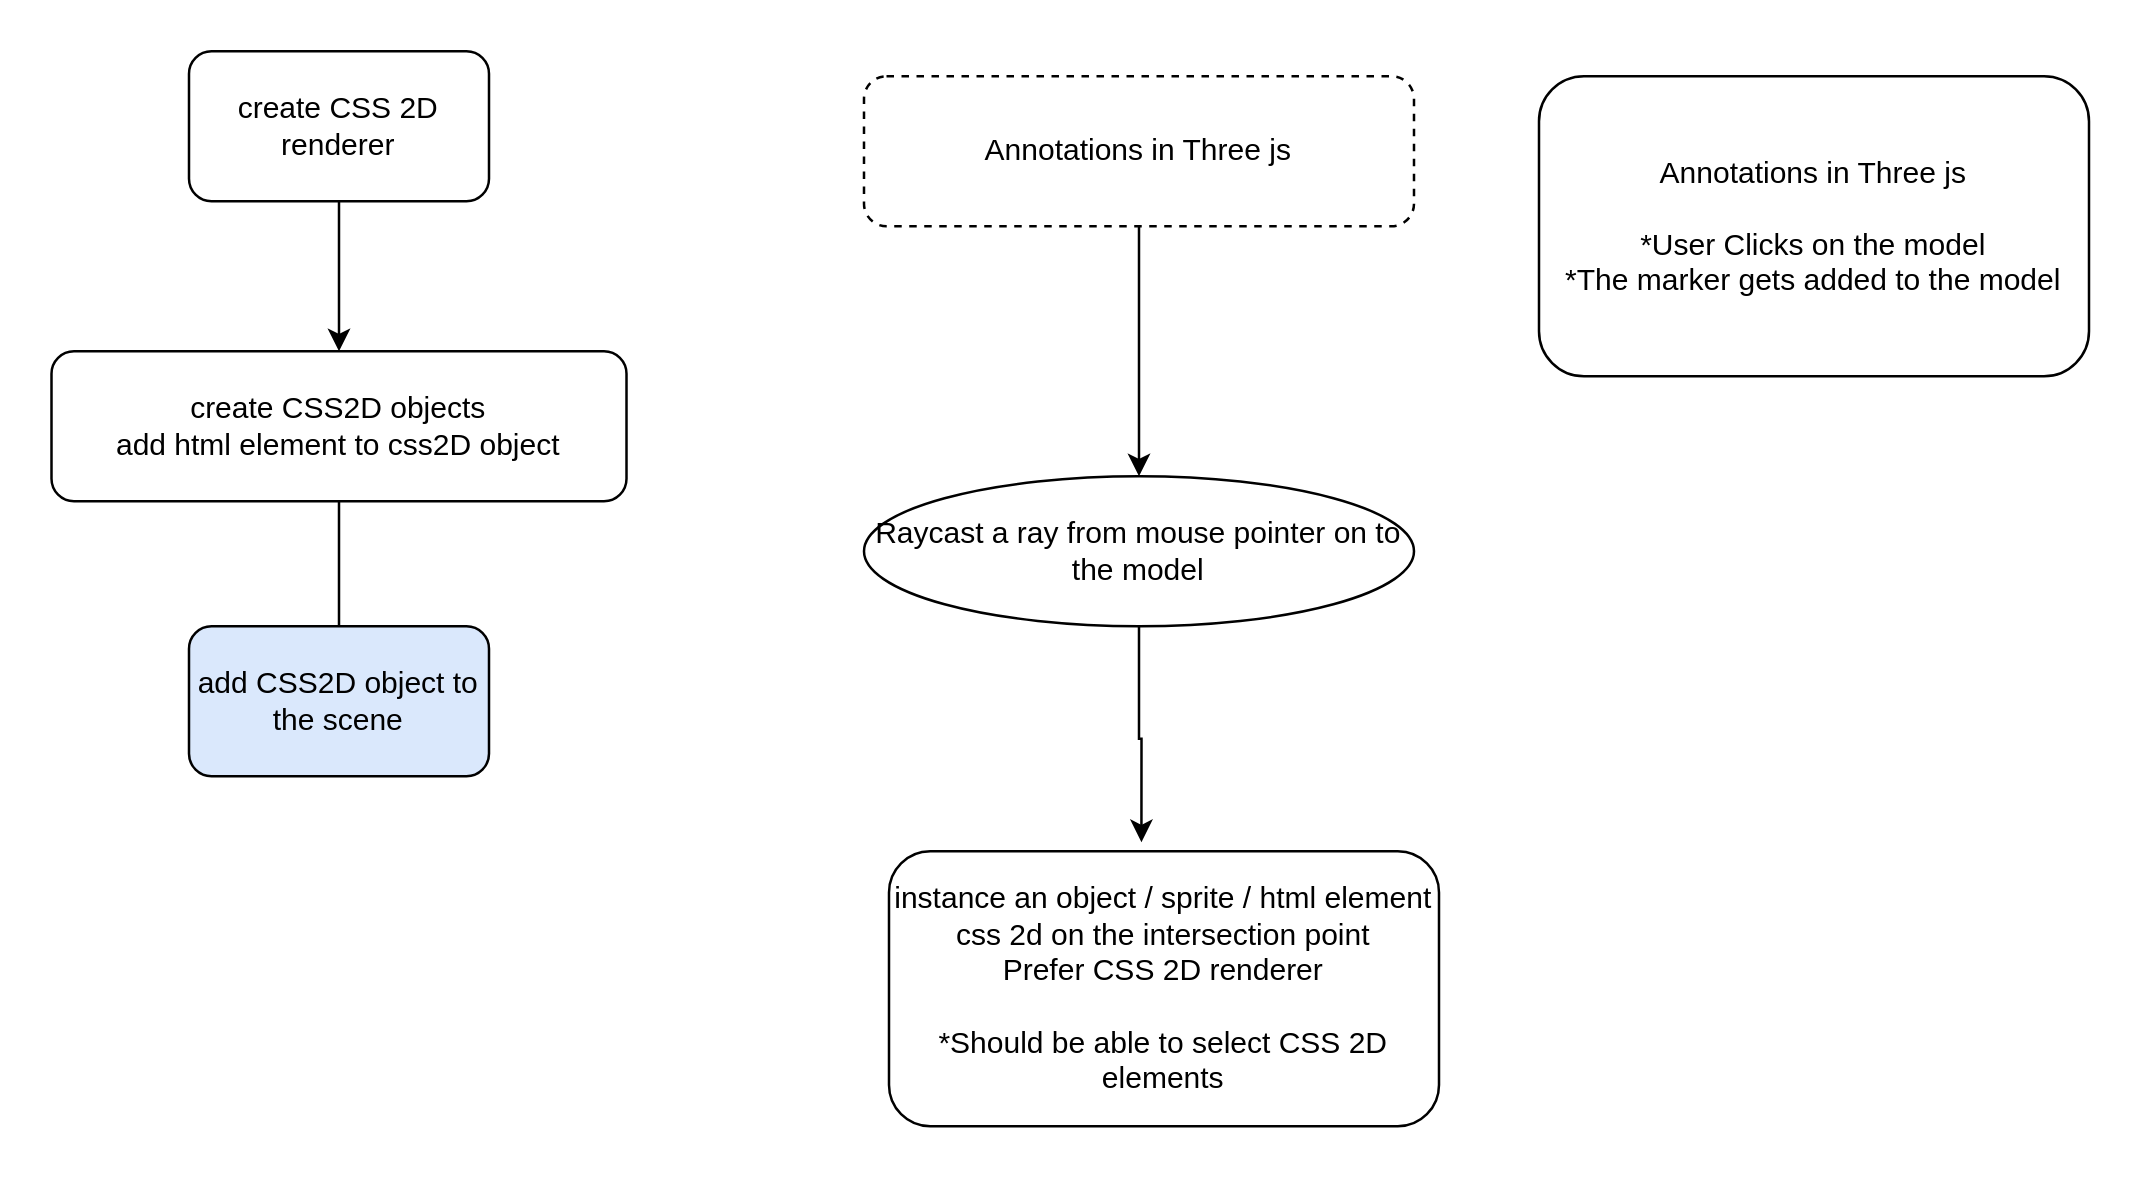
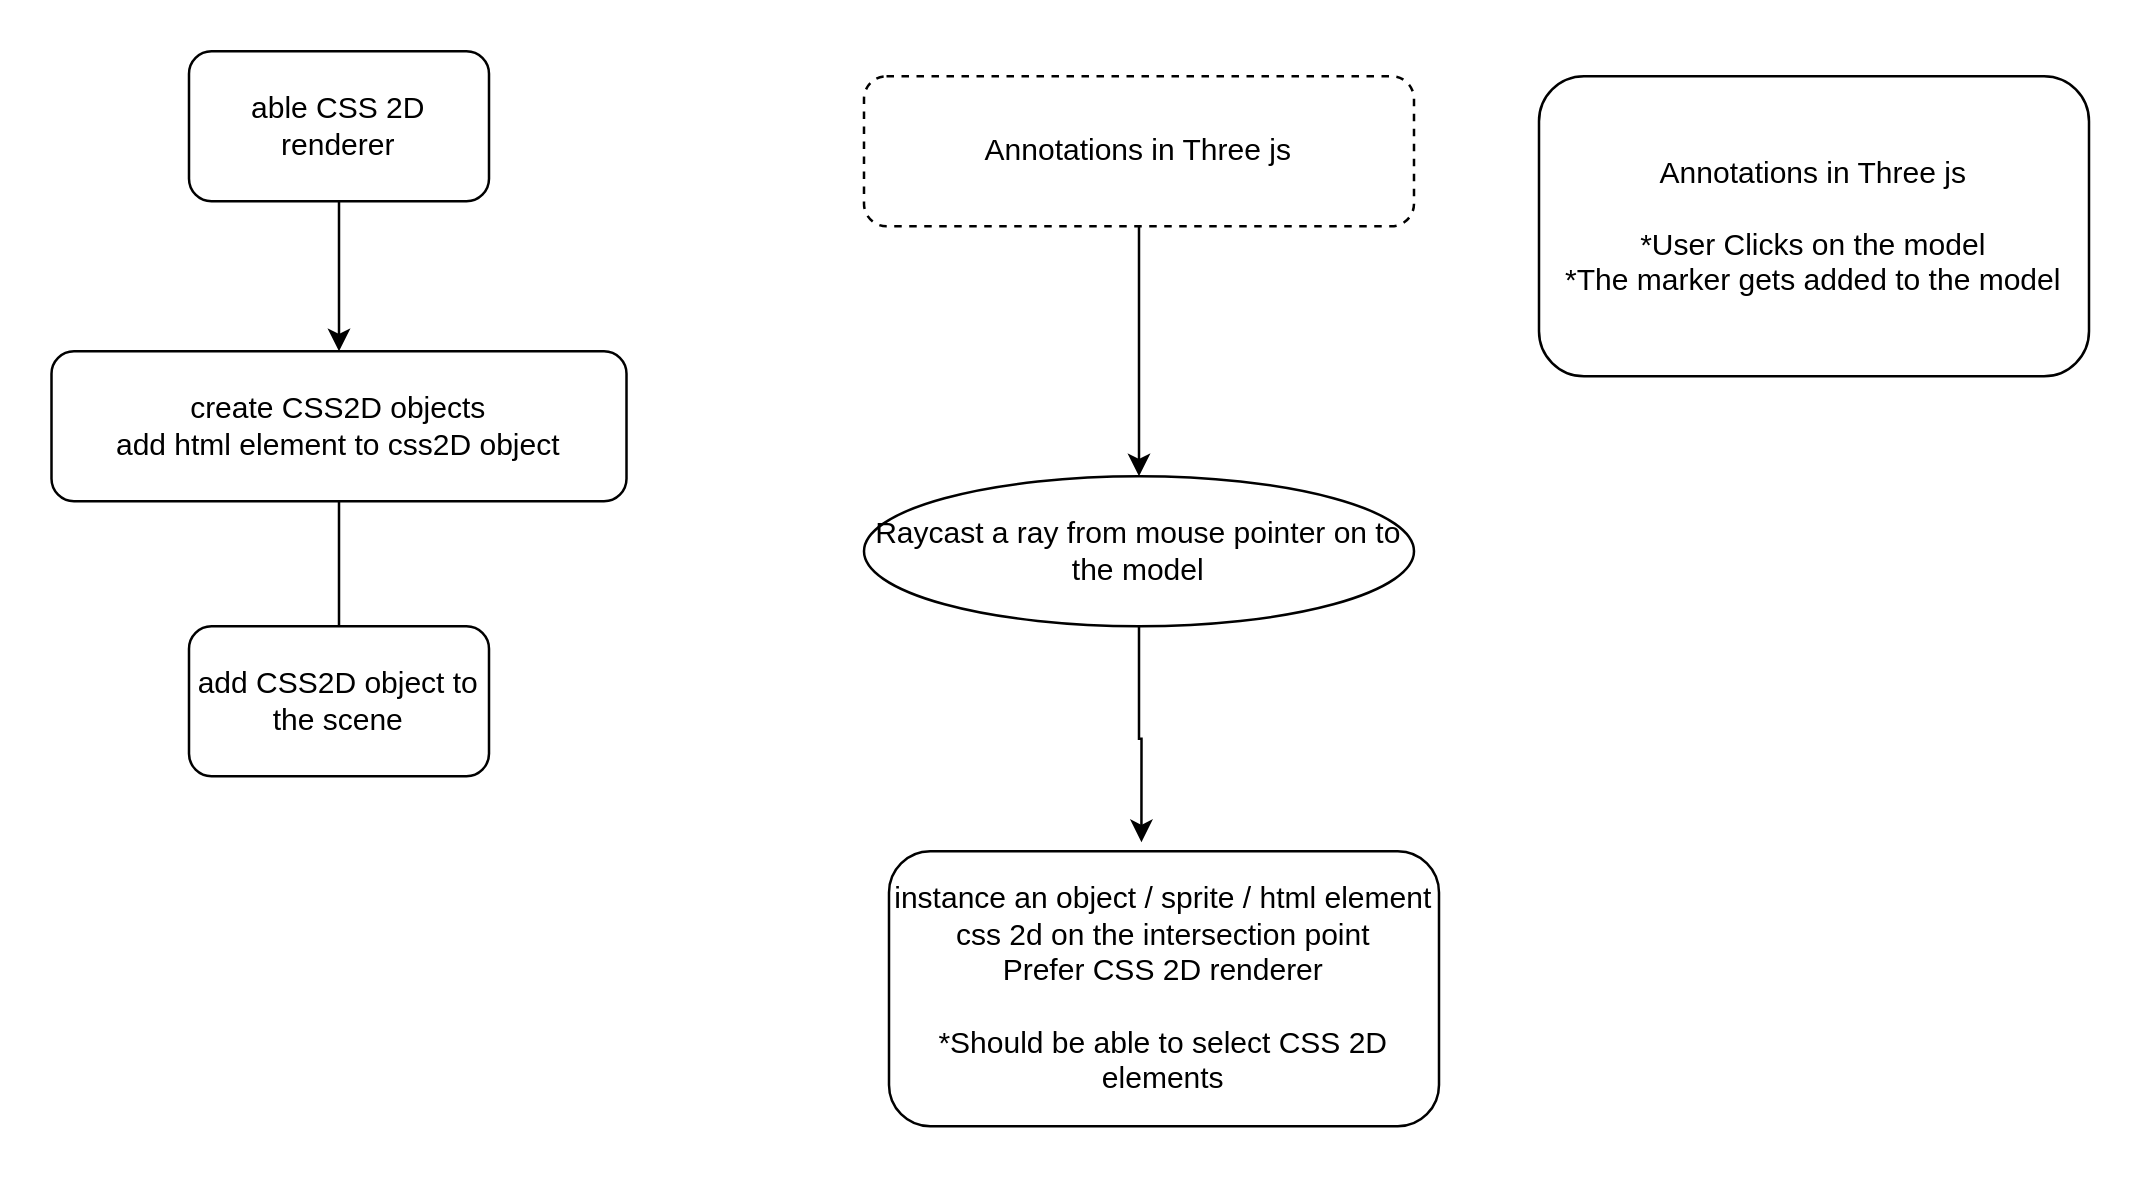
  <mxCell id="0" />
  <mxCell id="1" parent="0" />
  <mxCell id="2" style="edgeStyle=orthogonalEdgeStyle;rounded=0;orthogonalLoop=1;jettySize=auto;html=1;entryX=0.5;entryY=0;entryDx=0;entryDy=0;" parent="1" source="3" target="4" edge="1"><mxGeometry relative="1" as="geometry" /></mxCell>
  <mxCell id="3" value="Annotations in Three js" style="rounded=1;whiteSpace=wrap;html=1;dashed=1;" parent="1" vertex="1"><mxGeometry x="345" y="30" width="220" height="60" as="geometry" /></mxCell>
  <mxCell id="4" value="Raycast a ray from mouse pointer on to the model" style="ellipse;whiteSpace=wrap;html=1;" parent="1" vertex="1"><mxGeometry x="345" y="190" width="220" height="60" as="geometry" /></mxCell>
  <mxCell id="5" value="&lt;div&gt;&lt;br&gt;&lt;/div&gt;instance an object / sprite / html element css 2d on the intersection point&lt;div&gt;Prefer CSS 2D renderer&lt;/div&gt;&lt;div&gt;&lt;br&gt;&lt;/div&gt;&lt;div&gt;*Should be able to select CSS 2D elements&lt;br&gt;&lt;/div&gt;&lt;div&gt;&lt;br&gt;&lt;/div&gt;" style="rounded=1;whiteSpace=wrap;html=1;" parent="1" vertex="1"><mxGeometry x="355" y="340" width="220" height="110" as="geometry" /></mxCell>
  <mxCell id="6" style="edgeStyle=orthogonalEdgeStyle;rounded=0;orthogonalLoop=1;jettySize=auto;html=1;entryX=0.459;entryY=-0.033;entryDx=0;entryDy=0;entryPerimeter=0;" parent="1" source="4" target="5" edge="1"><mxGeometry relative="1" as="geometry" /></mxCell>
  <mxCell id="7" value="Annotations in Three js&lt;div&gt;&lt;br&gt;&lt;div&gt;*User Clicks on the model&lt;/div&gt;&lt;div&gt;*The marker gets added to the model&lt;/div&gt;&lt;/div&gt;" style="rounded=1;whiteSpace=wrap;html=1;" parent="1" vertex="1"><mxGeometry x="615" y="30" width="220" height="120" as="geometry" /></mxCell>
  <mxCell id="8" style="edgeStyle=none;html=1;" edge="1" parent="1" source="9" target="11"><mxGeometry relative="1" as="geometry" /></mxCell>
- <mxCell id="9" value="create CSS 2D renderer" style="rounded=1;whiteSpace=wrap;html=1;" vertex="1" parent="1"><mxGeometry x="75" width="120" height="60" as="geometry" y="20" /></mxCell>
+ <mxCell id="9" value="able CSS 2D renderer" style="rounded=1;whiteSpace=wrap;html=1;" vertex="1" parent="1"><mxGeometry x="75" width="120" height="60" as="geometry" y="20" /></mxCell>
  <mxCell id="10" style="edgeStyle=none;html=1;" edge="1" parent="1" source="11"><mxGeometry relative="1" as="geometry"><mxPoint x="135" y="310" as="targetPoint" /></mxGeometry></mxCell>
  <mxCell id="11" value="create CSS2D objects&lt;br&gt;add html element to css2D object" style="rounded=1;whiteSpace=wrap;html=1;" vertex="1" parent="1"><mxGeometry x="20" y="140" width="230" height="60" as="geometry" /></mxCell>
- <mxCell id="12" value="add CSS2D object to the scene" style="rounded=1;whiteSpace=wrap;html=1;fillColor=#dae8fc;" vertex="1" parent="1"><mxGeometry x="75" y="250" width="120" height="60" as="geometry" /></mxCell>
+ <mxCell id="12" value="add CSS2D object to the scene" style="rounded=1;whiteSpace=wrap;html=1;" vertex="1" parent="1"><mxGeometry x="75" y="250" width="120" height="60" as="geometry" /></mxCell>
